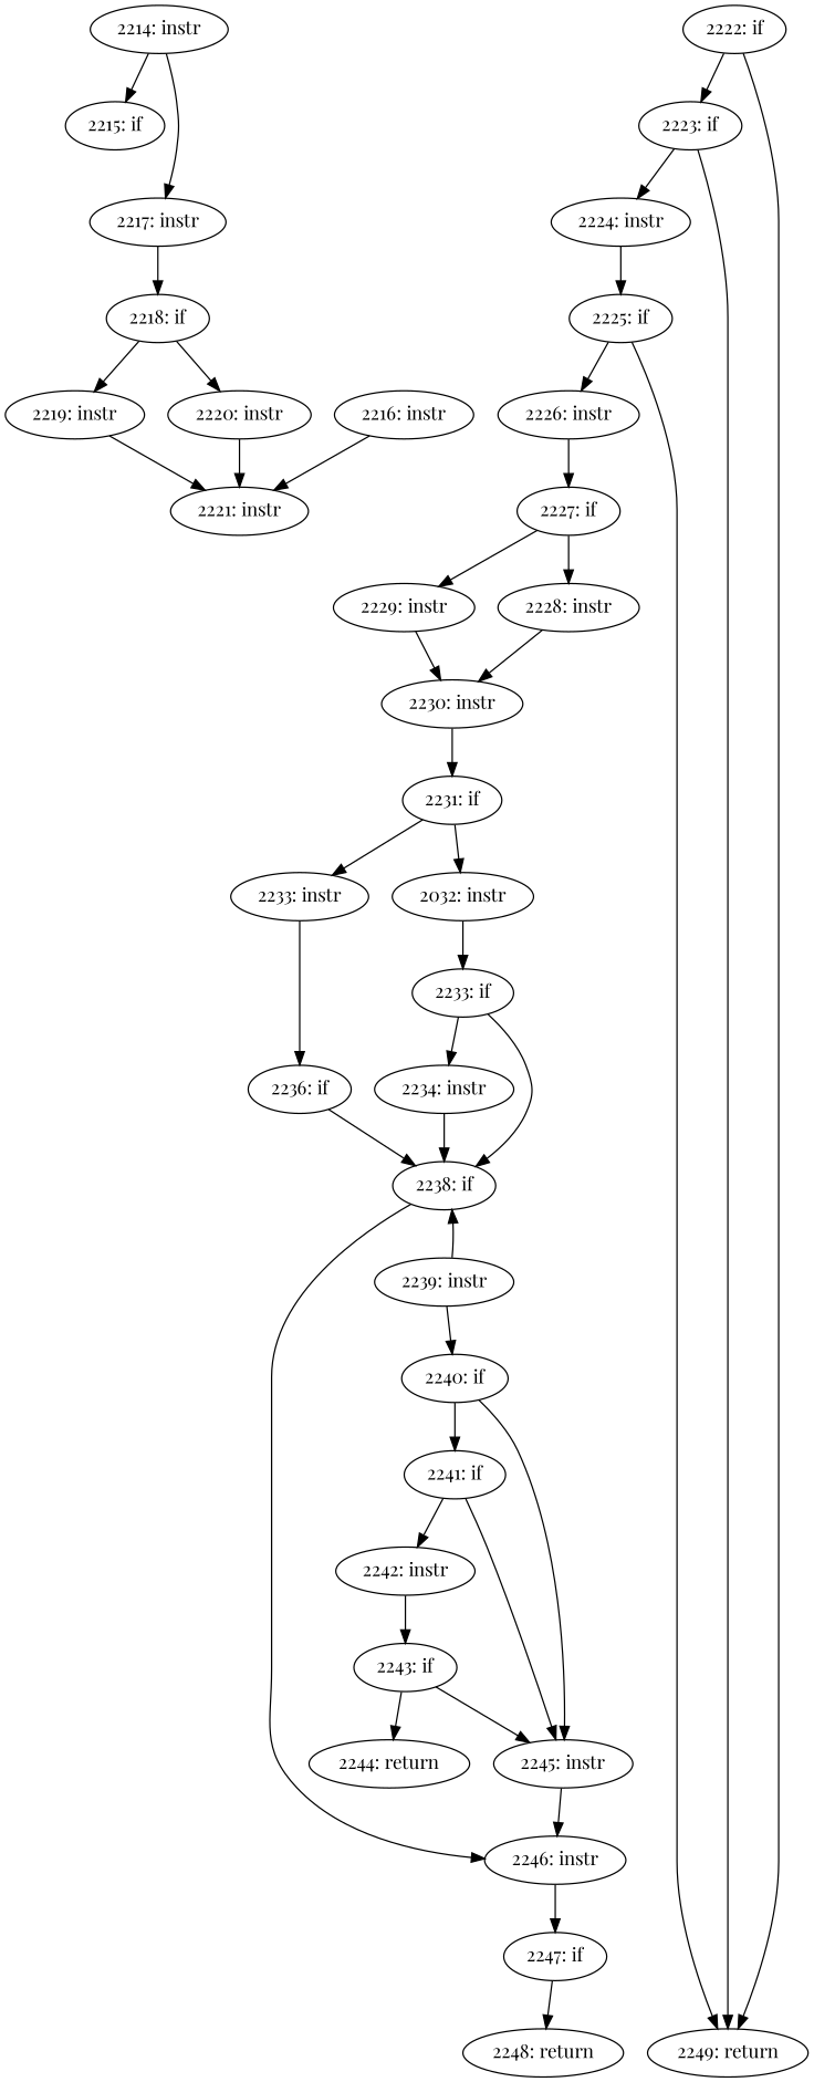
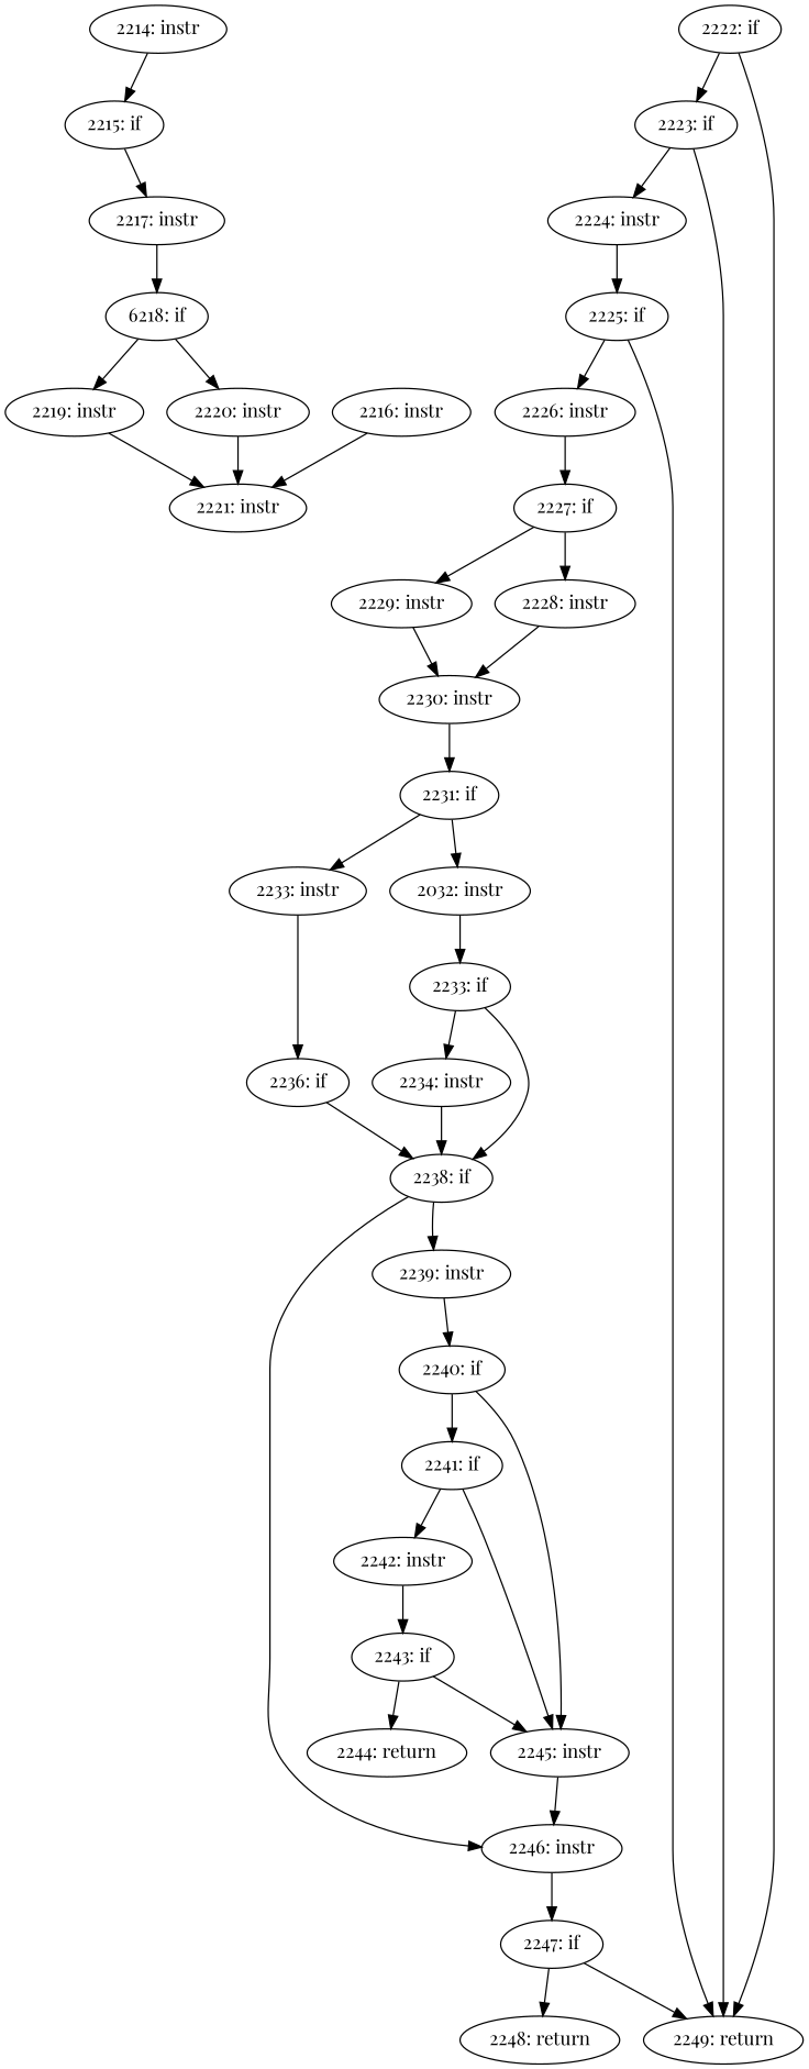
  digraph {
    fontname="Playfair Display"
    node [fontname="Playfair Display"]
    edge [fontname="Playfair Display"]
    n1 [label="2214: instr"]
    n2 [label="2215: if"]
    n3 [label="2217: instr"]
    n4 [label="2216: instr"]
    n5 [label="2221: instr"]
-   n6 [label="2218: if"]
+   n6 [label="6218: if"]
    n7 [label="2219: instr"]
    n8 [label="2220: instr"]
    n9 [label="2222: if"]
    n10 [label="2223: if"]
    n11 [label="2249: return"]
    n12 [label="2224: instr"]
    n13 [label="2225: if"]
    n14 [label="2226: instr"]
    n15 [label="2227: if"]
    n16 [label="2228: instr"]
    n17 [label="2229: instr"]
    n18 [label="2230: instr"]
    n19 [label="2231: if"]
    n20 [label="2032: instr"]
    n21 [label="2233: instr"]
    n22 [label="2233: if"]
    n23 [label="2236: if"]
    n24 [label="2234: instr"]
    n25 [label="2238: if"]
    n26 [label="2239: instr"]
    n27 [label="2246: instr"]
    n28 [label="2240: if"]
    n29 [label="2247: if"]
    n30 [label="2241: if"]
    n31 [label="2245: instr"]
    n32 [label="2248: return"]
    n33 [label="2242: instr"]
    n34 [label="2243: if"]
    n35 [label="2244: return"]
    n1 -> n2
-   n1 -> n3
+   n2 -> n3
    n3 -> n6
    n4 -> n5
    n6 -> n7
    n6 -> n8
    n7 -> n5
    n8 -> n5
    n9 -> n10
    n9 -> n11
    n10 -> n11
    n10 -> n12
    n12 -> n13
    n13 -> n11
    n13 -> n14
    n14 -> n15
    n15 -> n16
    n15 -> n17
    n16 -> n18
    n17 -> n18
    n18 -> n19
    n19 -> n20
    n19 -> n21
    n20 -> n22
    n21 -> n23
    n22 -> n24
    n22 -> n25
    n23 -> n25
    n24 -> n25
-   n26 -> n25
+   n25 -> n26
    n25 -> n27
    n26 -> n28
    n27 -> n29
    n28 -> n30
    n28 -> n31
+   n29 -> n11
    n29 -> n32
    n30 -> n31
    n30 -> n33
    n31 -> n27
    n33 -> n34
    n34 -> n31
    n34 -> n35
  }
